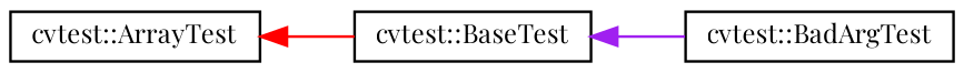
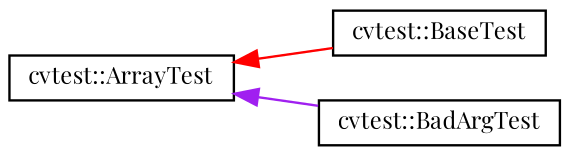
  digraph {
    fontname="Playfair Display"
    rankdir=LR
    node [color=black fillcolor=white fontname="Playfair Display" fontsize=10 shape=record style=filled]
    edge [dir=back fontname="Playfair Display" fontsize=10 labelfontname=Helvetica labelfontsize=10 style=solid]
    n1 [height=0.2 label="cvtest::BaseTest" width=0.4]
    n2 [height=0.2 label="cvtest::BadArgTest" width=0.4]
    n3 [height=0.2 label="cvtest::ArrayTest" width=0.4]
-   n1 -> n2 [color=purple]
+   n3 -> n2 [color=purple]
    n3 -> n1 [color=red]
  }
